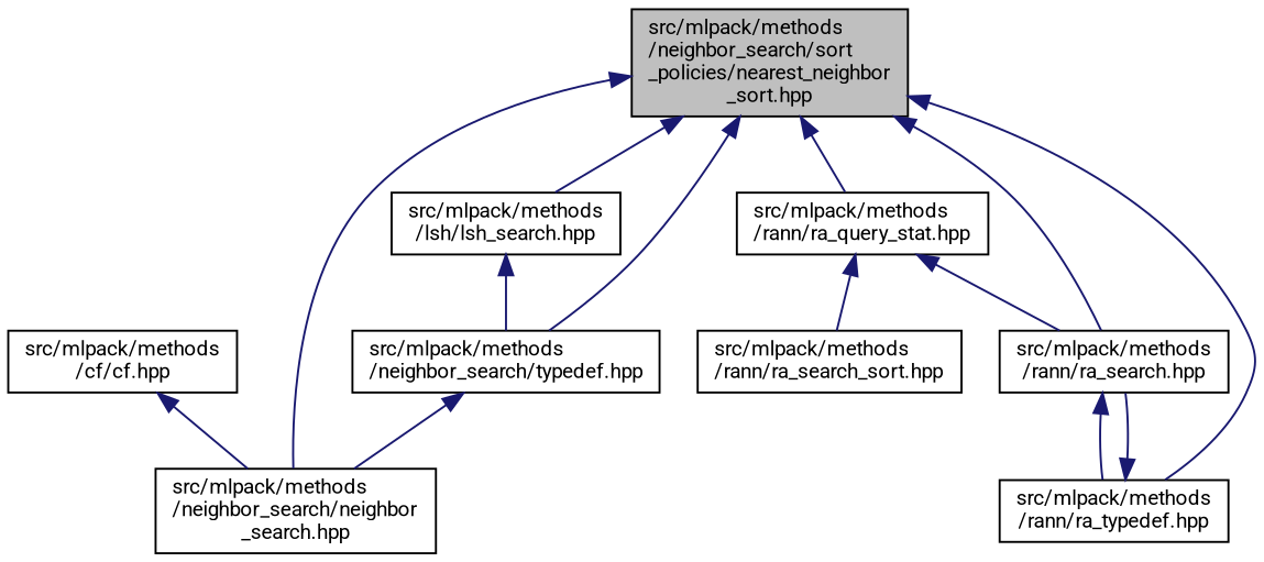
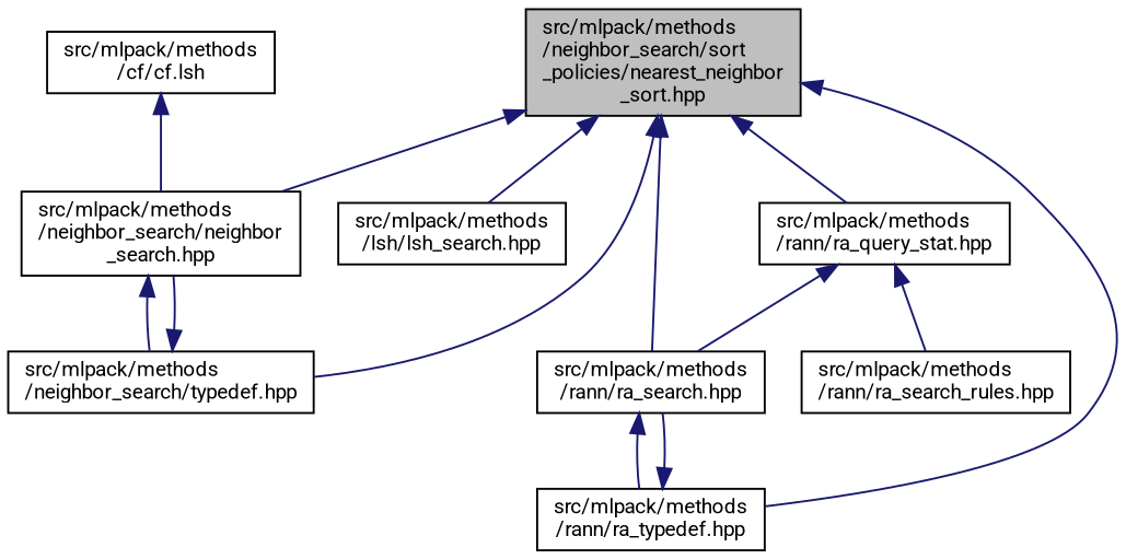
  digraph {
    fontname=Roboto
    node [color=black fillcolor=white fontname=Roboto fontsize=10 shape=record style=filled]
    edge [color=midnightblue dir=back fontname=Roboto fontsize=10 labelfontname=Helvetica labelfontsize=10 style=solid]
    n1 [fillcolor=grey75 fontcolor=black height=0.2 label="src/mlpack/methods\l/neighbor_search/sort\l_policies/nearest_neighbor\l_sort.hpp" width=0.4]
    n2 [height=0.2 label="src/mlpack/methods\l/lsh/lsh_search.hpp" width=0.4]
    n3 [height=0.2 label="src/mlpack/methods\l/neighbor_search/neighbor\l_search.hpp" width=0.4]
    n4 [height=0.2 label="src/mlpack/methods\l/neighbor_search/typedef.hpp" width=0.4]
    n5 [height=0.2 label="src/mlpack/methods\l/rann/ra_query_stat.hpp" width=0.4]
    n6 [height=0.2 label="src/mlpack/methods\l/rann/ra_search.hpp" width=0.4]
    n7 [height=0.2 label="src/mlpack/methods\l/rann/ra_typedef.hpp" width=0.4]
-   n8 [height=0.2 label="src/mlpack/methods\l/rann/ra_search_sort.hpp" width=0.4]
-   n9 [height=0.2 label="src/mlpack/methods\l/cf/cf.hpp" width=0.4]
+   n8 [height=0.2 label="src/mlpack/methods\l/rann/ra_search_rules.hpp" width=0.4]
+   n9 [height=0.2 label="src/mlpack/methods\l/cf/cf.lsh" width=0.4]
    n1 -> n2
    n1 -> n3
    n1 -> n4
    n1 -> n5
    n1 -> n6
    n1 -> n7
-   n2 -> n4
+   n3 -> n4
    n4 -> n3
    n5 -> n6
    n5 -> n8
    n6 -> n7
    n7 -> n6
    n9 -> n3
  }
